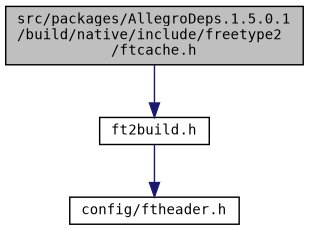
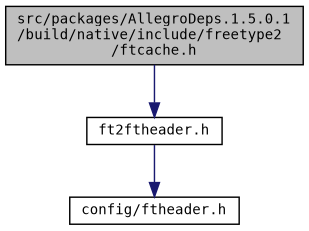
  digraph {
    fontname="DejaVu Sans Mono"
    node [color=black fillcolor=white fontname="DejaVu Sans Mono" fontsize=10 shape=record style=filled]
    edge [color=midnightblue fontname="DejaVu Sans Mono" fontsize=10 labelfontname=Helvetica labelfontsize=10 style=solid]
    n1 [fillcolor=grey75 fontcolor=black height=0.2 label="src/packages/AllegroDeps.1.5.0.1\l/build/native/include/freetype2\l/ftcache.h" width=0.4]
-   n2 [height=0.2 label="ft2build.h" width=0.4]
+   n2 [height=0.2 label="ft2ftheader.h" width=0.4]
    n3 [height=0.2 label="config/ftheader.h" width=0.4]
    n1 -> n2
    n2 -> n3
  }
